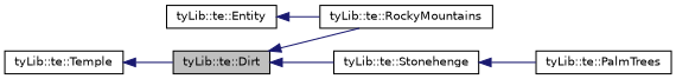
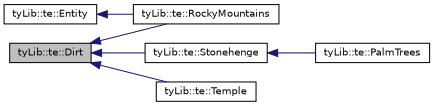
  digraph {
    rankdir=LR
    node [color=black fillcolor=white fontname=Helvetica fontsize=10 shape=record style=filled]
    edge [color=midnightblue dir=back fontname=Helvetica fontsize=10 labelfontname=Helvetica labelfontsize=10 style=solid]
    n1 [fillcolor=grey75 fontcolor=black height=0.2 label="tyLib::te::Dirt" width=0.4]
    n2 [height=0.2 label="tyLib::te::RockyMountains" width=0.4]
    n3 [height=0.2 label="tyLib::te::Stonehenge" width=0.4]
    n4 [height=0.2 label="tyLib::te::Temple" width=0.4]
    n5 [height=0.2 label="tyLib::te::PalmTrees" width=0.4]
    n6 [height=0.2 label="tyLib::te::Entity" width=0.4]
    n1 -> n2
    n1 -> n3
-   n4 -> n1
+   n1 -> n4
    n3 -> n5
    n6 -> n2
  }
